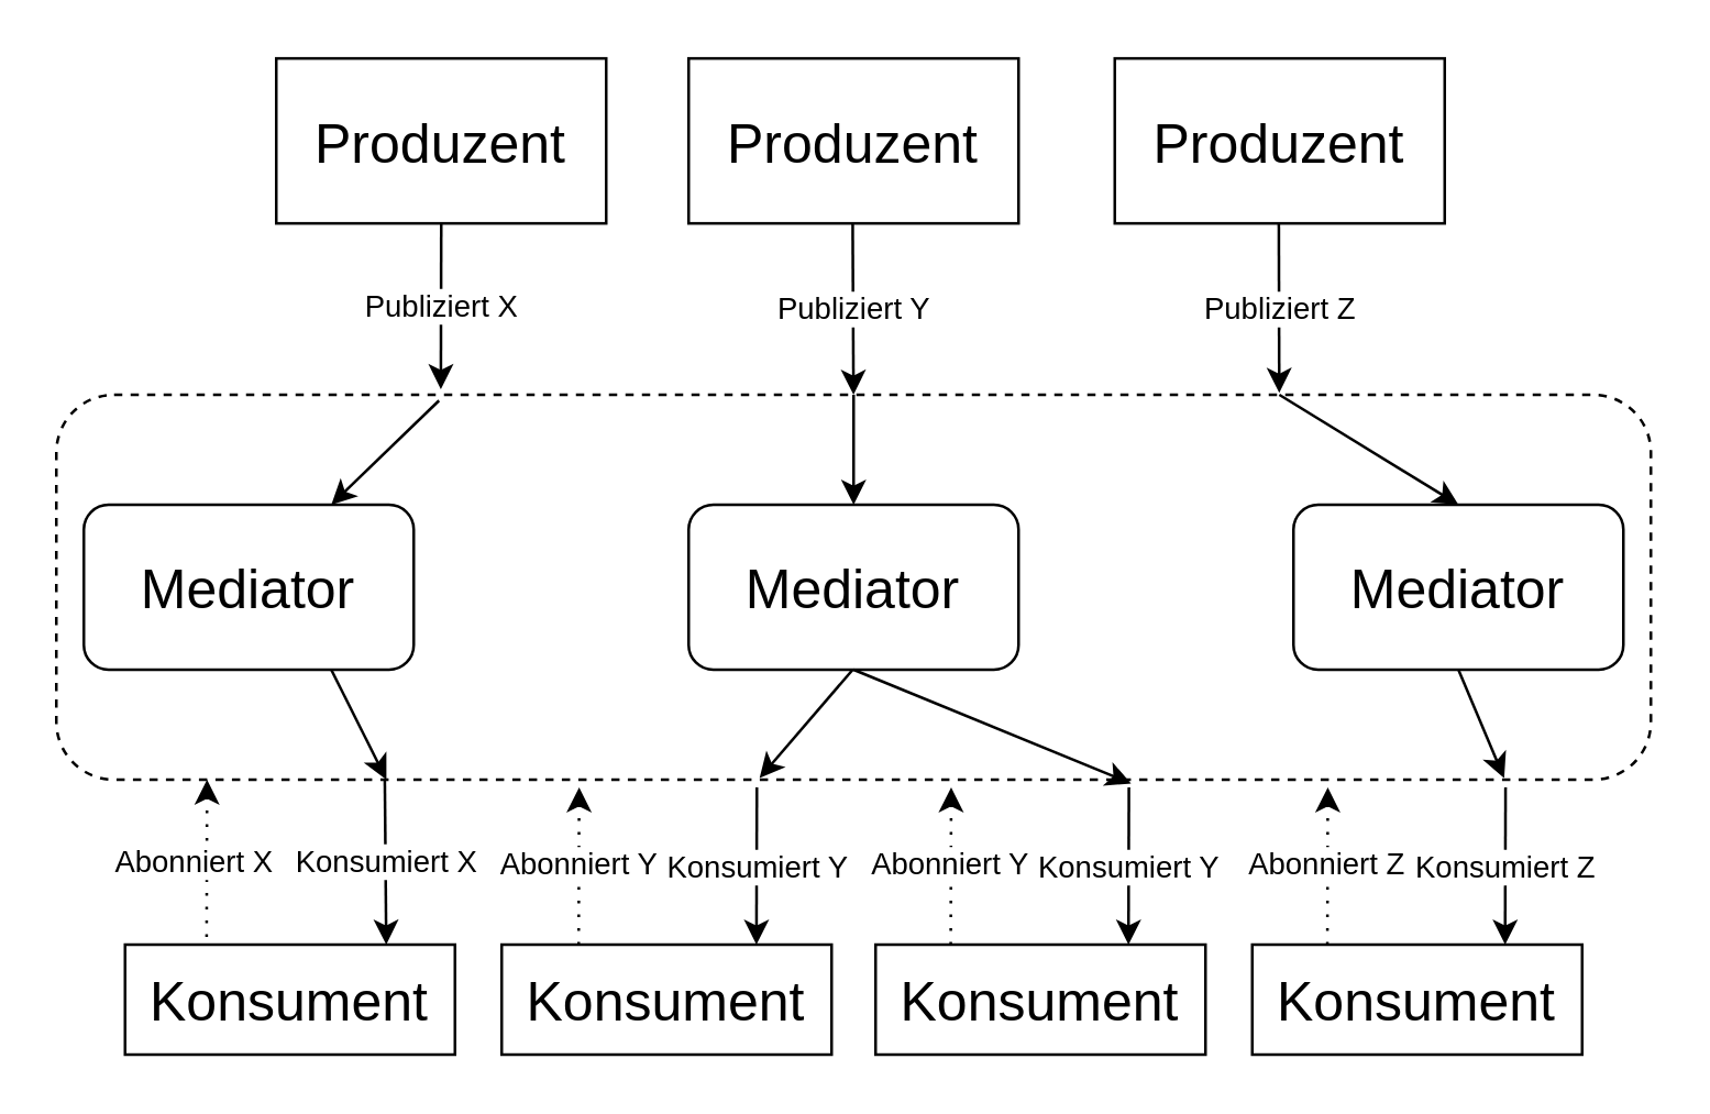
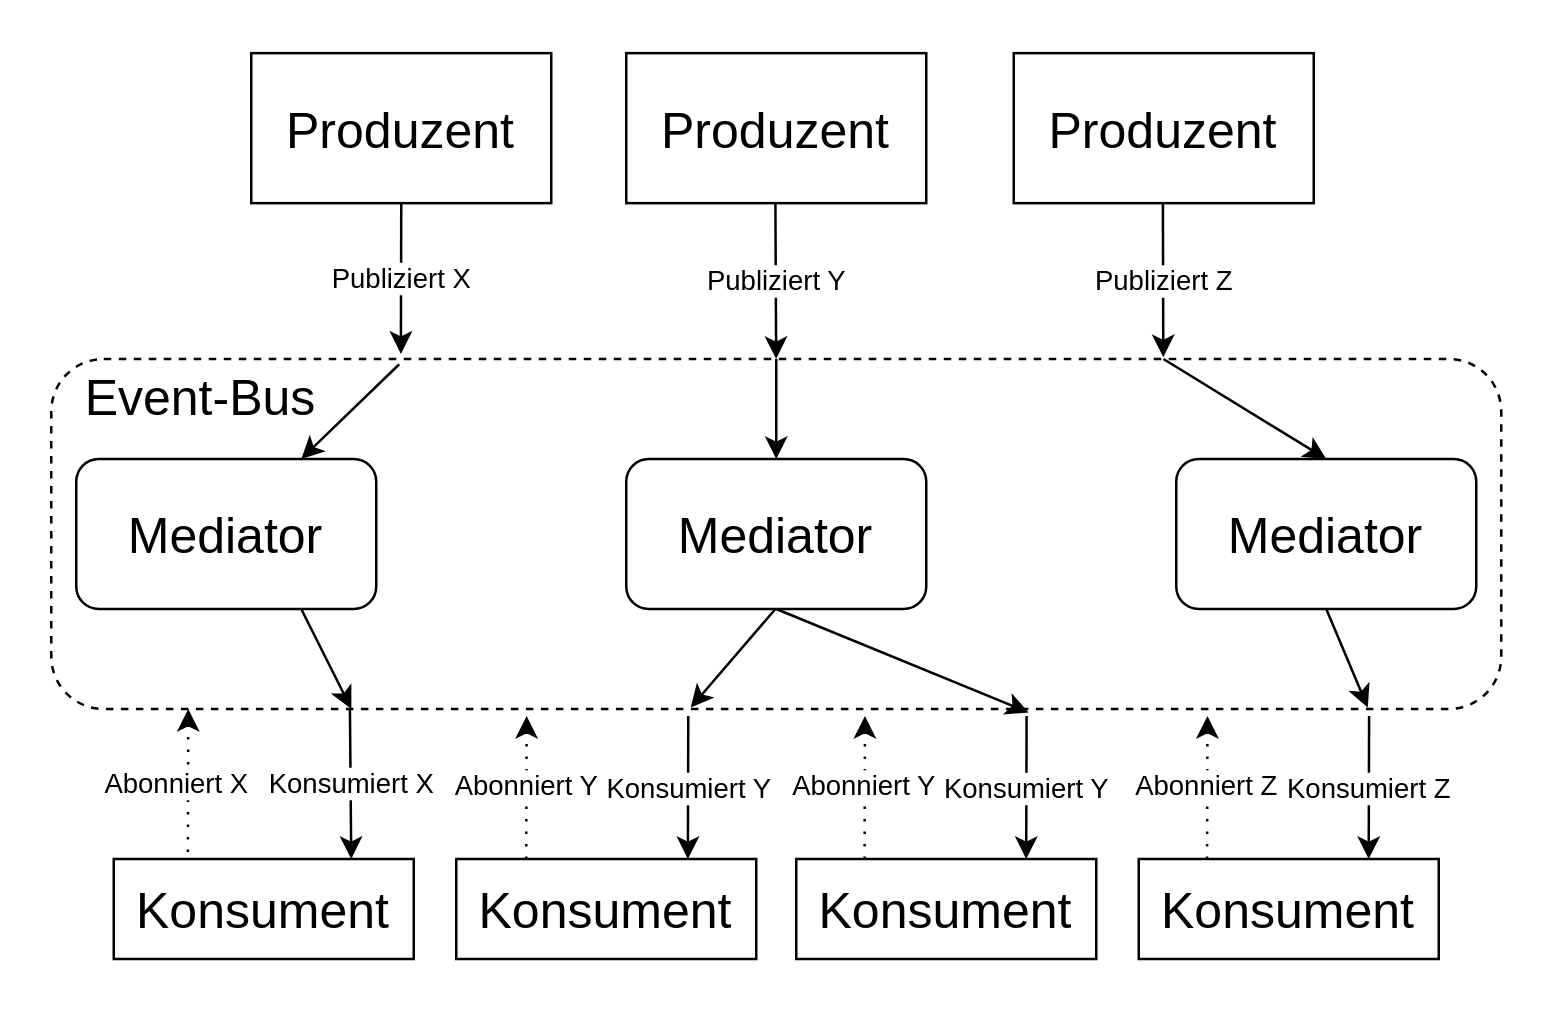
  <mxCell id="0" />
  <mxCell id="1" parent="0" />
  <mxCell id="2" value="&lt;font style=&quot;font-size: 20px;&quot;&gt;Produzent&lt;/font&gt;" style="rounded=0;whiteSpace=wrap;html=1;" vertex="1" parent="1"><mxGeometry x="100" y="20.66" width="120" height="60" as="geometry" /></mxCell>
  <mxCell id="3" value="&lt;font style=&quot;font-size: 20px;&quot;&gt;Produzent&lt;/font&gt;" style="rounded=0;whiteSpace=wrap;html=1;" vertex="1" parent="1"><mxGeometry x="250" y="20.66" width="120" height="60" as="geometry" /></mxCell>
  <mxCell id="4" value="&lt;font style=&quot;font-size: 20px;&quot;&gt;Produzent&lt;/font&gt;" style="rounded=0;whiteSpace=wrap;html=1;" vertex="1" parent="1"><mxGeometry x="405" y="20.66" width="120" height="60" as="geometry" /></mxCell>
  <mxCell id="5" value="" style="rounded=1;whiteSpace=wrap;html=1;dashed=1;direction=east;flipH=0;align=left;shadow=0;glass=0;" vertex="1" parent="1"><mxGeometry x="20" y="143" width="580" height="140" as="geometry" /></mxCell>
  <mxCell id="6" value="&lt;span style=&quot;font-size: 20px;&quot;&gt;Mediator&lt;/span&gt;" style="rounded=1;whiteSpace=wrap;html=1;" vertex="1" parent="1"><mxGeometry x="30" y="183" width="120" height="60" as="geometry" /></mxCell>
  <mxCell id="7" value="&lt;span style=&quot;font-size: 20px;&quot;&gt;Mediator&lt;/span&gt;" style="rounded=1;whiteSpace=wrap;html=1;" vertex="1" parent="1"><mxGeometry x="470" y="183" width="120" height="60" as="geometry" /></mxCell>
  <mxCell id="8" value="&lt;span style=&quot;font-size: 20px;&quot;&gt;Mediator&lt;/span&gt;" style="rounded=1;whiteSpace=wrap;html=1;" vertex="1" parent="1"><mxGeometry x="250" y="183" width="120" height="60" as="geometry" /></mxCell>
  <mxCell id="9" value="Publiziert X" style="endArrow=classic;html=1;rounded=0;exitX=0.5;exitY=1;exitDx=0;exitDy=0;entryX=0.518;entryY=0.01;entryDx=0;entryDy=0;entryPerimeter=0;" edge="1" parent="1" source="2"><mxGeometry width="50" height="50" relative="1" as="geometry"><mxPoint x="160" y="170.66" as="sourcePoint" /><mxPoint x="159.86" y="140.96" as="targetPoint" /></mxGeometry></mxCell>
  <mxCell id="10" value="Publiziert Y" style="endArrow=classic;html=1;rounded=0;exitX=0.5;exitY=1;exitDx=0;exitDy=0;entryX=0.362;entryY=0.013;entryDx=0;entryDy=0;entryPerimeter=0;" edge="1" parent="1"><mxGeometry width="50" height="50" relative="1" as="geometry"><mxPoint x="309.66" y="80.66" as="sourcePoint" /><mxPoint x="309.96" y="143" as="targetPoint" /></mxGeometry></mxCell>
  <mxCell id="11" value="Publiziert Z" style="endArrow=classic;html=1;rounded=0;exitX=0.5;exitY=1;exitDx=0;exitDy=0;entryX=0.629;entryY=0.009;entryDx=0;entryDy=0;entryPerimeter=0;" edge="1" parent="1"><mxGeometry width="50" height="50" relative="1" as="geometry"><mxPoint x="464.66" y="80.66" as="sourcePoint" /><mxPoint x="464.82" y="142.28" as="targetPoint" /></mxGeometry></mxCell>
+ <mxCell id="12" value="&lt;font style=&quot;font-size: 20px;&quot;&gt;Event-Bus&lt;/font&gt;" style="text;html=1;align=center;verticalAlign=middle;whiteSpace=wrap;rounded=0;" vertex="1" parent="1"><mxGeometry x="30" y="143" width="100" height="30" as="geometry" /></mxCell>
  <mxCell id="13" value="&lt;font style=&quot;font-size: 20px;&quot;&gt;Konsument&lt;/font&gt;" style="rounded=0;whiteSpace=wrap;html=1;" vertex="1" parent="1"><mxGeometry x="45" y="343" width="120" height="40" as="geometry" /></mxCell>
  <mxCell id="14" value="&lt;font style=&quot;font-size: 20px;&quot;&gt;Konsument&lt;/font&gt;" style="rounded=0;whiteSpace=wrap;html=1;" vertex="1" parent="1"><mxGeometry x="182" y="343" width="120" height="40" as="geometry" /></mxCell>
  <mxCell id="15" value="&lt;font style=&quot;font-size: 20px;&quot;&gt;Konsument&lt;/font&gt;" style="rounded=0;whiteSpace=wrap;html=1;" vertex="1" parent="1"><mxGeometry x="318" y="343" width="120" height="40" as="geometry" /></mxCell>
  <mxCell id="16" value="&lt;font style=&quot;font-size: 20px;&quot;&gt;Konsument&lt;/font&gt;" style="rounded=0;whiteSpace=wrap;html=1;" vertex="1" parent="1"><mxGeometry x="455" y="343" width="120" height="40" as="geometry" /></mxCell>
  <mxCell id="17" value="Konsumiert X" style="endArrow=classic;html=1;rounded=0;exitX=0.5;exitY=1;exitDx=0;exitDy=0;" edge="1" parent="1"><mxGeometry width="50" height="50" relative="1" as="geometry"><mxPoint x="139.47" y="283" as="sourcePoint" /><mxPoint x="140" y="343" as="targetPoint" /></mxGeometry></mxCell>
  <mxCell id="18" value="Abonniert X" style="endArrow=classic;html=1;rounded=0;exitX=0.5;exitY=1;exitDx=0;exitDy=0;entryX=0.457;entryY=-0.07;entryDx=0;entryDy=0;entryPerimeter=0;dashed=1;dashPattern=1 4;strokeWidth=1;" edge="1" parent="1"><mxGeometry x="-0.049" y="5" width="50" height="50" relative="1" as="geometry"><mxPoint x="74.66" y="340.2" as="sourcePoint" /><mxPoint x="74.82" y="283" as="targetPoint" /><mxPoint as="offset" /></mxGeometry></mxCell>
  <mxCell id="19" value="Konsumiert Y" style="endArrow=classic;html=1;rounded=0;exitX=0.5;exitY=1;exitDx=0;exitDy=0;entryX=0.457;entryY=-0.07;entryDx=0;entryDy=0;entryPerimeter=0;" edge="1" parent="1"><mxGeometry width="50" height="50" relative="1" as="geometry"><mxPoint x="274.81" y="285.8" as="sourcePoint" /><mxPoint x="274.65" y="343" as="targetPoint" /></mxGeometry></mxCell>
  <mxCell id="20" value="Abonniert Y" style="endArrow=classic;html=1;rounded=0;exitX=0.5;exitY=1;exitDx=0;exitDy=0;entryX=0.457;entryY=-0.07;entryDx=0;entryDy=0;entryPerimeter=0;dashed=1;dashPattern=1 4;" edge="1" parent="1"><mxGeometry width="50" height="50" relative="1" as="geometry"><mxPoint x="210" y="343" as="sourcePoint" /><mxPoint x="210.16" y="285.8" as="targetPoint" /></mxGeometry></mxCell>
  <mxCell id="21" value="Konsumiert Y" style="endArrow=classic;html=1;rounded=0;exitX=0.5;exitY=1;exitDx=0;exitDy=0;entryX=0.457;entryY=-0.07;entryDx=0;entryDy=0;entryPerimeter=0;" edge="1" parent="1"><mxGeometry width="50" height="50" relative="1" as="geometry"><mxPoint x="410.14" y="285.8" as="sourcePoint" /><mxPoint x="409.98" y="343" as="targetPoint" /></mxGeometry></mxCell>
  <mxCell id="22" value="Abonniert Y" style="endArrow=classic;html=1;rounded=0;exitX=0.5;exitY=1;exitDx=0;exitDy=0;entryX=0.457;entryY=-0.07;entryDx=0;entryDy=0;entryPerimeter=0;dashed=1;dashPattern=1 4;" edge="1" parent="1"><mxGeometry width="50" height="50" relative="1" as="geometry"><mxPoint x="345.33" y="343" as="sourcePoint" /><mxPoint x="345.49" y="285.8" as="targetPoint" /></mxGeometry></mxCell>
  <mxCell id="23" value="Konsumiert Z" style="endArrow=classic;html=1;rounded=0;exitX=0.5;exitY=1;exitDx=0;exitDy=0;entryX=0.457;entryY=-0.07;entryDx=0;entryDy=0;entryPerimeter=0;shadow=0;" edge="1" parent="1"><mxGeometry width="50" height="50" relative="1" as="geometry"><mxPoint x="547.14" y="285.8" as="sourcePoint" /><mxPoint x="546.98" y="343" as="targetPoint" /></mxGeometry></mxCell>
  <mxCell id="24" value="Abonniert Z" style="endArrow=classic;html=1;rounded=0;exitX=0.5;exitY=1;exitDx=0;exitDy=0;entryX=0.457;entryY=-0.07;entryDx=0;entryDy=0;entryPerimeter=0;dashed=1;dashPattern=1 4;" edge="1" parent="1"><mxGeometry width="50" height="50" relative="1" as="geometry"><mxPoint x="482.33" y="343" as="sourcePoint" /><mxPoint x="482.49" y="285.8" as="targetPoint" /></mxGeometry></mxCell>
  <mxCell id="25" value="" style="endArrow=classic;html=1;rounded=0;entryX=0.75;entryY=0;entryDx=0;entryDy=0;exitX=0.24;exitY=0.015;exitDx=0;exitDy=0;exitPerimeter=0;" edge="1" parent="1" source="5" target="6"><mxGeometry width="50" height="50" relative="1" as="geometry"><mxPoint x="290" y="273" as="sourcePoint" /><mxPoint x="340" y="223" as="targetPoint" /></mxGeometry></mxCell>
  <mxCell id="26" value="" style="endArrow=classic;html=1;rounded=0;exitX=0.75;exitY=1;exitDx=0;exitDy=0;entryX=0.207;entryY=1;entryDx=0;entryDy=0;entryPerimeter=0;" edge="1" parent="1" source="6" target="5"><mxGeometry width="50" height="50" relative="1" as="geometry"><mxPoint x="172" y="155" as="sourcePoint" /><mxPoint x="140" y="323" as="targetPoint" /></mxGeometry></mxCell>
  <mxCell id="27" value="" style="endArrow=classic;html=1;rounded=0;exitX=0.5;exitY=0;exitDx=0;exitDy=0;" edge="1" parent="1" source="5" target="8"><mxGeometry width="50" height="50" relative="1" as="geometry"><mxPoint x="172" y="155" as="sourcePoint" /><mxPoint x="130" y="193" as="targetPoint" /></mxGeometry></mxCell>
  <mxCell id="28" value="" style="endArrow=classic;html=1;rounded=0;exitX=0.5;exitY=0;exitDx=0;exitDy=0;entryX=0.441;entryY=0.996;entryDx=0;entryDy=0;entryPerimeter=0;" edge="1" parent="1" target="5"><mxGeometry width="50" height="50" relative="1" as="geometry"><mxPoint x="309.66" y="243" as="sourcePoint" /><mxPoint x="309.66" y="283" as="targetPoint" /></mxGeometry></mxCell>
  <mxCell id="29" value="" style="endArrow=classic;html=1;rounded=0;exitX=0.5;exitY=1;exitDx=0;exitDy=0;entryX=0.674;entryY=1.01;entryDx=0;entryDy=0;entryPerimeter=0;" edge="1" parent="1" source="8" target="5"><mxGeometry width="50" height="50" relative="1" as="geometry"><mxPoint x="319.66" y="253" as="sourcePoint" /><mxPoint x="410" y="323" as="targetPoint" /></mxGeometry></mxCell>
  <mxCell id="30" value="" style="endArrow=classic;html=1;rounded=0;exitX=0.5;exitY=1;exitDx=0;exitDy=0;entryX=0.908;entryY=0.996;entryDx=0;entryDy=0;entryPerimeter=0;" edge="1" parent="1" source="7" target="5"><mxGeometry width="50" height="50" relative="1" as="geometry"><mxPoint x="550" y="263" as="sourcePoint" /><mxPoint x="650" y="343" as="targetPoint" /></mxGeometry></mxCell>
  <mxCell id="31" value="" style="endArrow=classic;html=1;rounded=0;exitX=0.767;exitY=0;exitDx=0;exitDy=0;exitPerimeter=0;entryX=0.5;entryY=0;entryDx=0;entryDy=0;" edge="1" parent="1" source="5" target="7"><mxGeometry width="50" height="50" relative="1" as="geometry"><mxPoint x="455" y="163" as="sourcePoint" /><mxPoint x="455" y="203" as="targetPoint" /></mxGeometry></mxCell>
